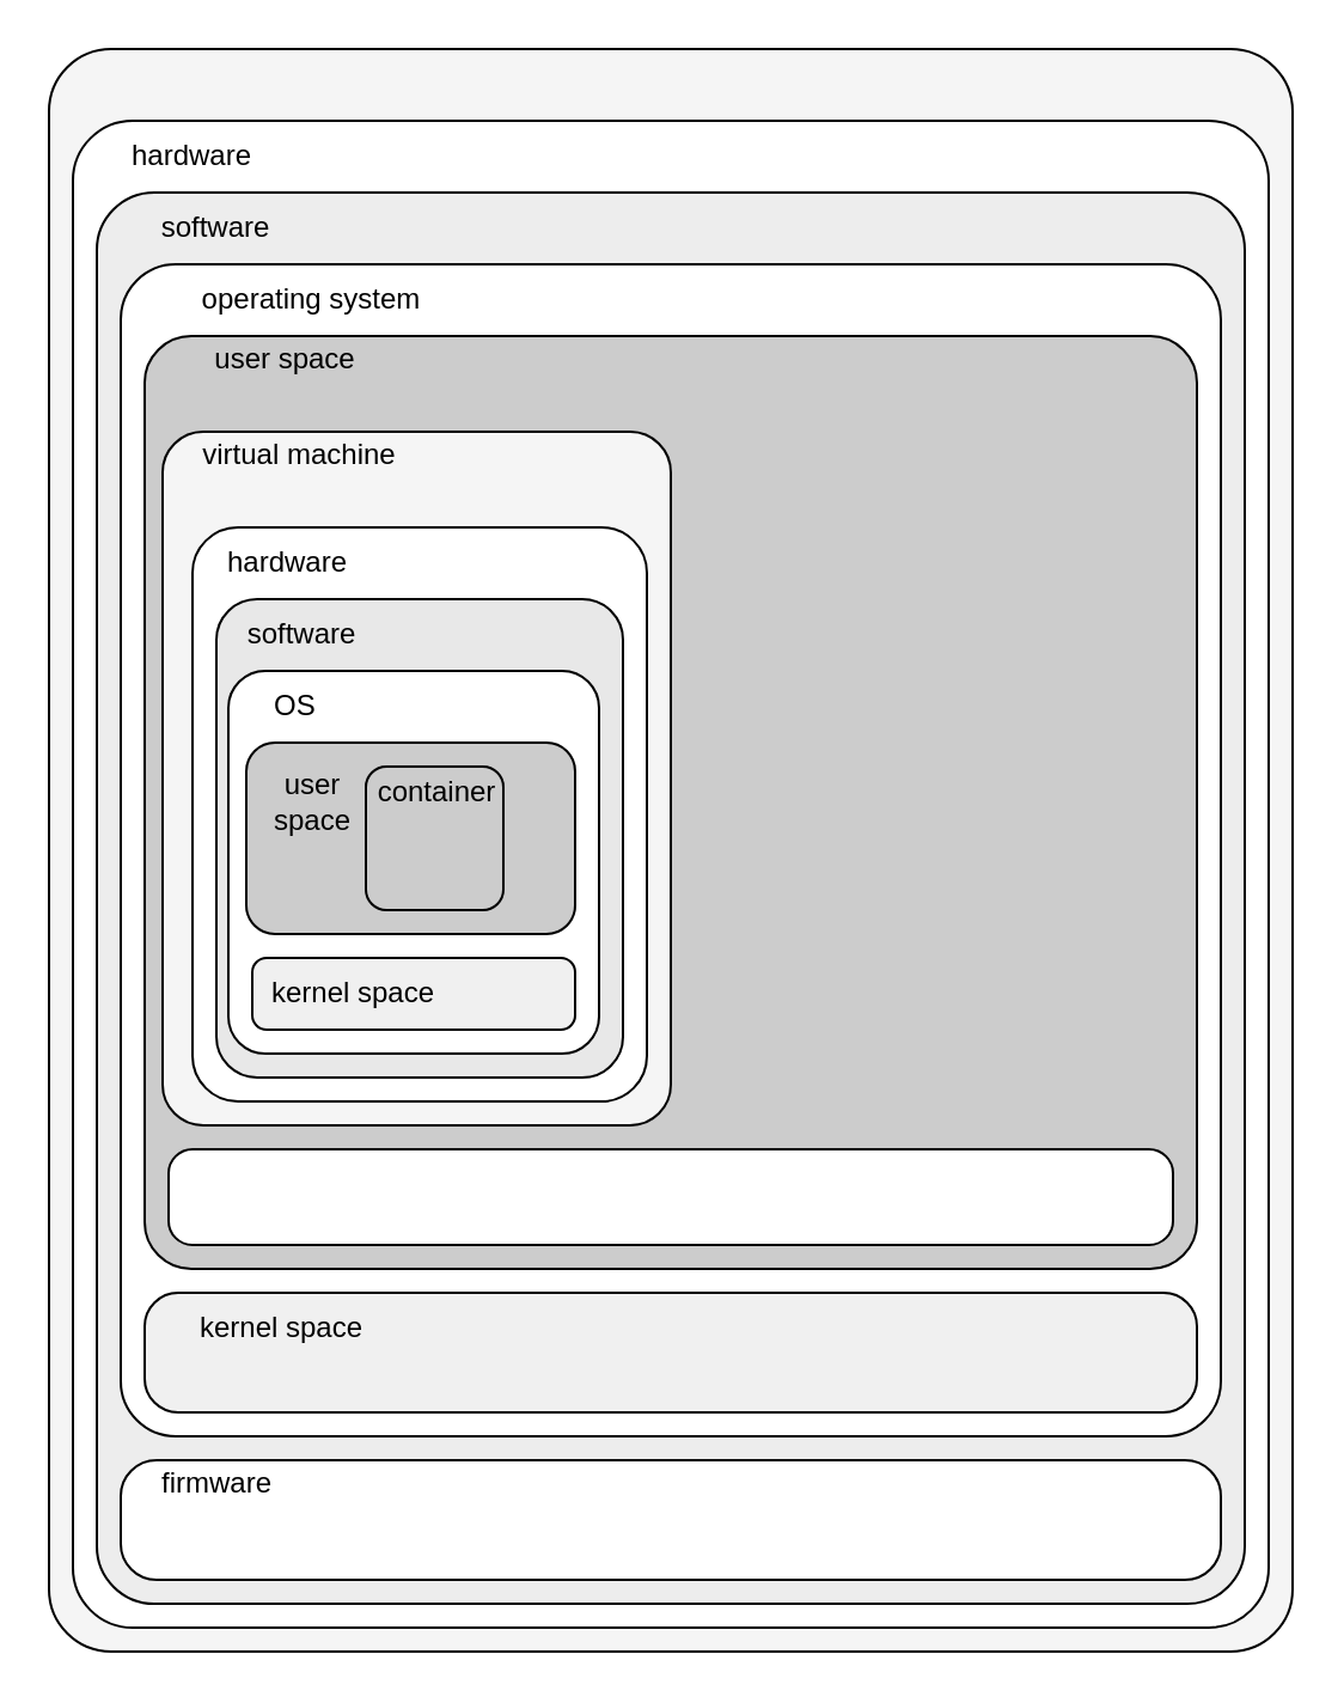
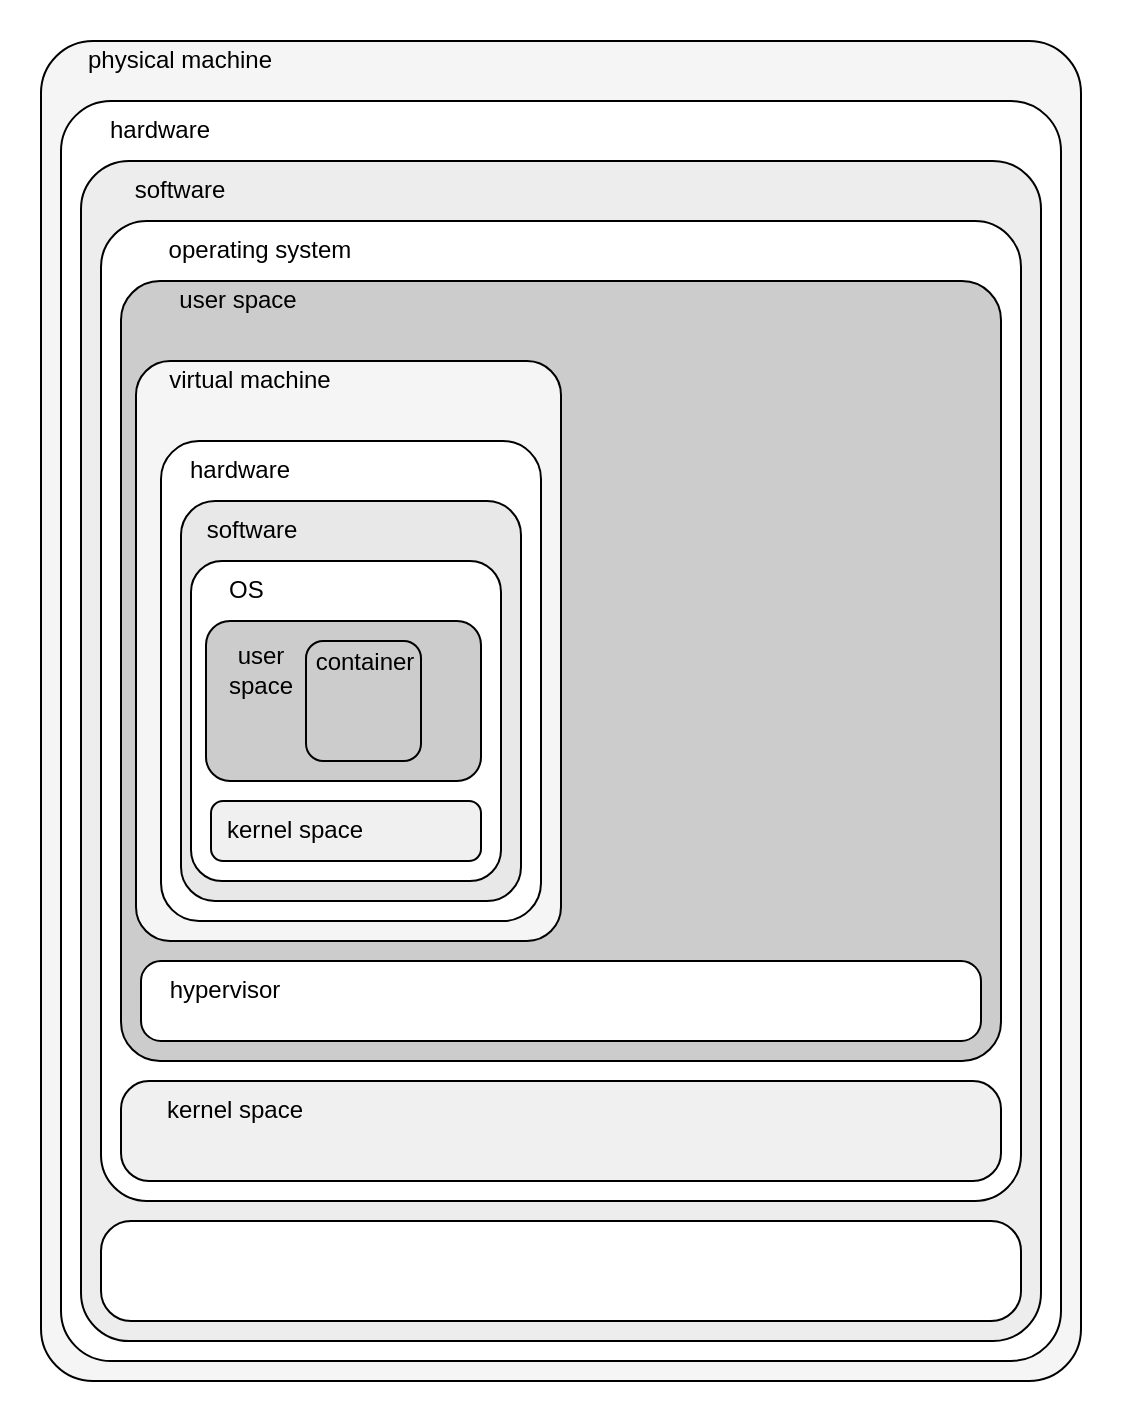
  <mxCell id="0" />
  <mxCell id="1" parent="0" />
  <mxCell id="2" value="" style="rounded=1;whiteSpace=wrap;html=1;arcSize=5;imageHeight=24;fillColor=#F5F5F5;" parent="1" vertex="1"><mxGeometry x="20" y="20" width="520" height="670" as="geometry" /></mxCell>
  <mxCell id="3" value="" style="rounded=1;whiteSpace=wrap;html=1;arcSize=5;imageHeight=24;" parent="1" vertex="1"><mxGeometry x="30" y="50" width="500" height="630" as="geometry" /></mxCell>
  <mxCell id="4" value="" style="rounded=1;whiteSpace=wrap;html=1;arcSize=5;fillColor=#EDEDED;" parent="1" vertex="1"><mxGeometry x="40" y="80" width="480" height="590" as="geometry" /></mxCell>
  <mxCell id="5" value="" style="rounded=1;whiteSpace=wrap;html=1;arcSize=5;" parent="1" vertex="1"><mxGeometry x="50" y="110" width="460" height="490" as="geometry" /></mxCell>
  <mxCell id="6" value="" style="rounded=1;whiteSpace=wrap;html=1;arcSize=5;fillColor=#CCCCCC;" parent="1" vertex="1"><mxGeometry x="60" y="140" width="440" height="390" as="geometry" /></mxCell>
  <mxCell id="7" value="" style="rounded=1;whiteSpace=wrap;html=1;arcSize=30;imageHeight=24;" parent="1" vertex="1"><mxGeometry x="50" y="610" width="460" height="50" as="geometry" /></mxCell>
  <mxCell id="8" value="" style="rounded=1;whiteSpace=wrap;html=1;arcSize=28;imageHeight=24;fillColor=#F0F0F0;" parent="1" vertex="1"><mxGeometry x="60" y="540" width="440" height="50" as="geometry" /></mxCell>
  <mxCell id="9" value="kernel space" style="text;html=1;strokeColor=none;fillColor=none;align=center;verticalAlign=middle;whiteSpace=wrap;rounded=0;" parent="1" vertex="1"><mxGeometry x="75" y="540" width="85" height="30" as="geometry" /></mxCell>
  <mxCell id="10" value="user space" style="text;html=1;strokeColor=none;fillColor=none;align=center;verticalAlign=middle;whiteSpace=wrap;rounded=0;" parent="1" vertex="1"><mxGeometry x="85" y="250" width="95" height="30" as="geometry" /></mxCell>
  <mxCell id="11" value="software" style="text;html=1;strokeColor=none;fillColor=none;align=center;verticalAlign=middle;whiteSpace=wrap;rounded=0;" parent="1" vertex="1"><mxGeometry x="60" y="80" width="60" height="30" as="geometry" /></mxCell>
  <mxCell id="12" value="hardware" style="text;html=1;strokeColor=none;fillColor=none;align=center;verticalAlign=middle;whiteSpace=wrap;rounded=0;" parent="1" vertex="1"><mxGeometry x="50" y="50" width="60" height="30" as="geometry" /></mxCell>
- <mxCell id="13" value="firmware" style="text;html=1;strokeColor=none;fillColor=none;align=center;verticalAlign=middle;whiteSpace=wrap;rounded=0;" parent="1" vertex="1"><mxGeometry x="52.5" y="610" width="75" height="20" as="geometry" /></mxCell>
  <mxCell id="14" value="operating system" style="text;html=1;strokeColor=none;fillColor=none;align=center;verticalAlign=middle;whiteSpace=wrap;rounded=0;" parent="1" vertex="1"><mxGeometry x="100" y="230" width="95" as="geometry" /></mxCell>
  <mxCell id="15" value="" style="rounded=1;whiteSpace=wrap;html=1;arcSize=25;imageHeight=24;" parent="1" vertex="1"><mxGeometry x="70" y="480" width="420" height="40" as="geometry" /></mxCell>
  <mxCell id="16" value="" style="group" parent="1" vertex="1" connectable="0"><mxGeometry x="80" y="220" width="210" height="255" as="geometry" /></mxCell>
  <mxCell id="17" value="" style="rounded=1;whiteSpace=wrap;html=1;arcSize=8;fillColor=#F5F5F5;" parent="16" vertex="1"><mxGeometry x="-12.5" y="-40" width="212.5" height="290" as="geometry" /></mxCell>
  <mxCell id="18" value="" style="rounded=1;whiteSpace=wrap;html=1;arcSize=10;imageHeight=24;" parent="16" vertex="1"><mxGeometry width="190" height="240" as="geometry" /></mxCell>
  <mxCell id="19" value="" style="rounded=1;whiteSpace=wrap;html=1;arcSize=10;fillColor=#E8E8E8;" parent="16" vertex="1"><mxGeometry x="10" y="30" width="170" height="200" as="geometry" /></mxCell>
  <mxCell id="20" value="" style="rounded=1;whiteSpace=wrap;html=1;arcSize=10;" parent="16" vertex="1"><mxGeometry x="15" y="60" width="155" height="160" as="geometry" /></mxCell>
  <mxCell id="21" value="" style="rounded=1;whiteSpace=wrap;html=1;arcSize=15;fillColor=#CCCCCC;" parent="16" vertex="1"><mxGeometry x="22.5" y="90" width="137.5" height="80" as="geometry" /></mxCell>
  <mxCell id="22" value="" style="rounded=1;whiteSpace=wrap;html=1;arcSize=20;imageHeight=24;fillColor=#F0F0F0;" parent="16" vertex="1"><mxGeometry x="25" y="180" width="135" height="30" as="geometry" /></mxCell>
  <mxCell id="23" value="kernel space" style="text;html=1;strokeColor=none;fillColor=none;align=center;verticalAlign=middle;whiteSpace=wrap;rounded=0;arcSize=20;" parent="16" vertex="1"><mxGeometry x="25" y="183.87" width="85" height="22.25" as="geometry" /></mxCell>
  <mxCell id="24" value="user &lt;br&gt;space" style="text;html=1;strokeColor=none;fillColor=none;align=center;verticalAlign=middle;whiteSpace=wrap;rounded=0;" parent="16" vertex="1"><mxGeometry x="12.5" y="100" width="75" height="30" as="geometry" /></mxCell>
  <mxCell id="25" value="software" style="text;html=1;strokeColor=none;fillColor=none;align=center;verticalAlign=middle;whiteSpace=wrap;rounded=0;" parent="16" vertex="1"><mxGeometry x="16.25" y="30" width="60" height="30" as="geometry" /></mxCell>
  <mxCell id="26" value="hardware" style="text;html=1;strokeColor=none;fillColor=none;align=center;verticalAlign=middle;whiteSpace=wrap;rounded=0;" parent="16" vertex="1"><mxGeometry x="10" width="60" height="30" as="geometry" /></mxCell>
  <mxCell id="27" value="OS&amp;nbsp;&amp;nbsp;" style="text;html=1;strokeColor=none;fillColor=none;align=center;verticalAlign=middle;whiteSpace=wrap;rounded=0;" parent="16" vertex="1"><mxGeometry x="20" y="70" width="52.5" height="10" as="geometry" /></mxCell>
  <mxCell id="28" value="virtual machine" style="text;html=1;strokeColor=none;fillColor=none;align=center;verticalAlign=middle;whiteSpace=wrap;rounded=0;" parent="16" vertex="1"><mxGeometry y="-40" width="90" height="20" as="geometry" /></mxCell>
  <mxCell id="29" value="" style="rounded=1;whiteSpace=wrap;html=1;arcSize=15;fillColor=#CCCCCC;" vertex="1" parent="16"><mxGeometry x="72.5" y="100" width="57.5" height="60" as="geometry" /></mxCell>
  <mxCell id="30" value="container" style="text;html=1;strokeColor=none;fillColor=none;align=center;verticalAlign=middle;whiteSpace=wrap;rounded=0;" vertex="1" parent="16"><mxGeometry x="80" y="101" width="45" height="20" as="geometry" /></mxCell>
  <mxCell id="31" value="user space" style="text;html=1;strokeColor=none;fillColor=none;align=center;verticalAlign=middle;whiteSpace=wrap;rounded=0;" parent="1" vertex="1"><mxGeometry x="80" y="140" width="77.5" height="20" as="geometry" /></mxCell>
+ <mxCell id="32" value="hypervisor" style="text;html=1;strokeColor=none;fillColor=none;align=center;verticalAlign=middle;whiteSpace=wrap;rounded=0;" parent="1" vertex="1"><mxGeometry x="70" y="480" width="85" height="30" as="geometry" /></mxCell>
  <mxCell id="33" value="operating system" style="text;html=1;strokeColor=none;fillColor=none;align=center;verticalAlign=middle;whiteSpace=wrap;rounded=0;" parent="1" vertex="1"><mxGeometry x="75" y="110" width="110" height="30" as="geometry" /></mxCell>
+ <mxCell id="34" value="physical machine" style="text;html=1;strokeColor=none;fillColor=none;align=center;verticalAlign=middle;whiteSpace=wrap;rounded=0;" parent="1" vertex="1"><mxGeometry x="40" y="20" width="100" height="20" as="geometry" /></mxCell>
